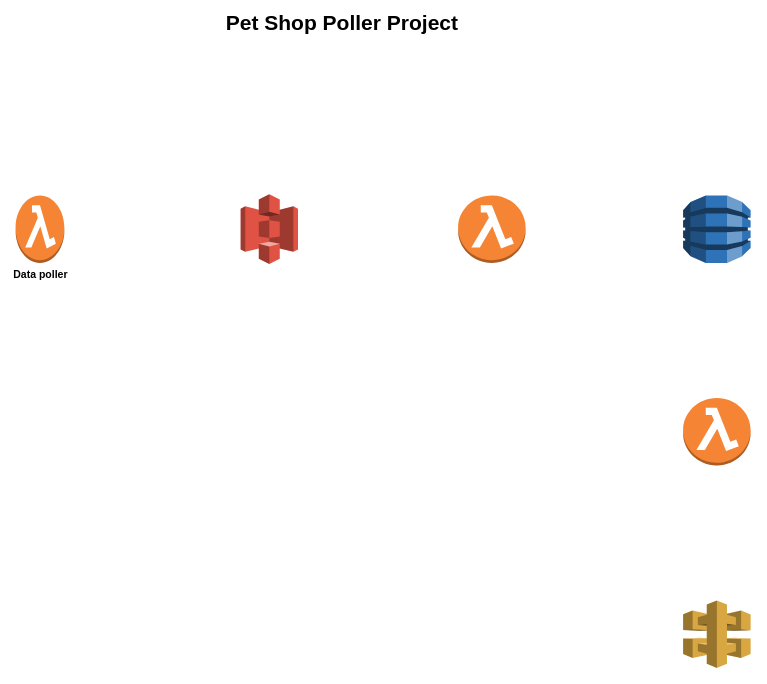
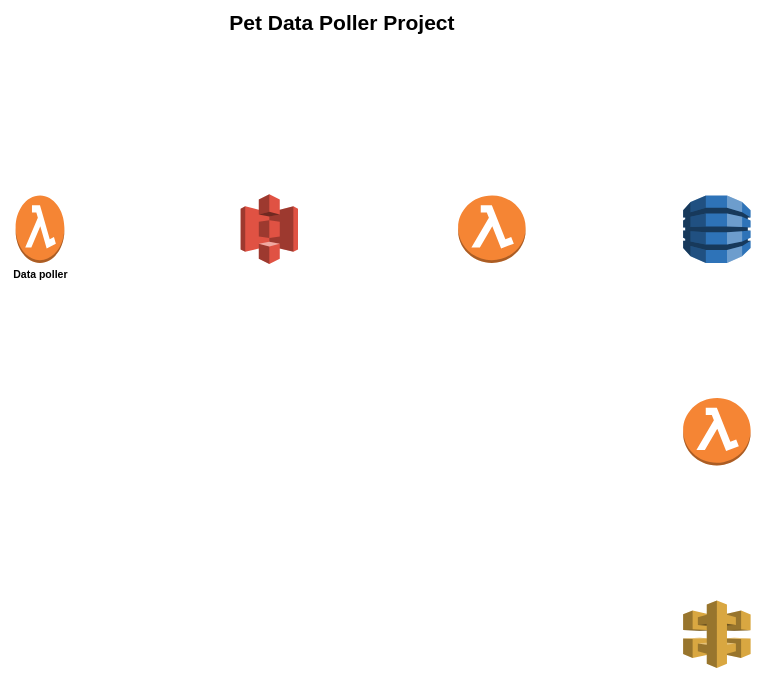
  <mxCell id="0" />
  <mxCell id="1" parent="0" />
- <mxCell id="2" value="&lt;b&gt;&lt;font style=&quot;font-size: 28px&quot;&gt;Pet Shop Poller Project&lt;/font&gt;&lt;/b&gt;" style="text;html=1;align=center;verticalAlign=middle;resizable=0;points=[];autosize=1;" vertex="1" parent="1"><mxGeometry x="290" y="20" width="330" height="20" as="geometry" /></mxCell>
+ <mxCell id="2" value="&lt;b&gt;&lt;font style=&quot;font-size: 28px&quot;&gt;Pet Data Poller Project&lt;/font&gt;&lt;/b&gt;" style="text;html=1;align=center;verticalAlign=middle;resizable=0;points=[];autosize=1;" vertex="1" parent="1"><mxGeometry x="290" y="20" width="330" height="20" as="geometry" /></mxCell>
  <mxCell id="3" value="&lt;font size=&quot;1&quot;&gt;&lt;b style=&quot;font-size: 14px&quot;&gt;Data poller&lt;/b&gt;&lt;/font&gt;" style="outlineConnect=0;dashed=0;verticalLabelPosition=bottom;verticalAlign=top;align=center;html=1;shape=mxgraph.aws3.lambda_function;fillColor=#F58534;gradientColor=none;" vertex="1" parent="1"><mxGeometry x="20" y="260" width="65" height="90" as="geometry" /></mxCell>
  <mxCell id="4" value="" style="outlineConnect=0;dashed=0;verticalLabelPosition=bottom;verticalAlign=top;align=center;html=1;shape=mxgraph.aws3.s3;fillColor=#E05243;gradientColor=none;" vertex="1" parent="1"><mxGeometry x="320" y="258.5" width="76.5" height="93" as="geometry" /></mxCell>
  <mxCell id="5" value="" style="outlineConnect=0;dashed=0;verticalLabelPosition=bottom;verticalAlign=top;align=center;html=1;shape=mxgraph.aws3.lambda_function;fillColor=#F58534;gradientColor=none;" vertex="1" parent="1"><mxGeometry x="610" y="260" width="90" height="90" as="geometry" /></mxCell>
  <mxCell id="6" value="" style="outlineConnect=0;dashed=0;verticalLabelPosition=bottom;verticalAlign=top;align=center;html=1;shape=mxgraph.aws3.dynamo_db;fillColor=#2E73B8;gradientColor=none;" vertex="1" parent="1"><mxGeometry x="910" y="260" width="90" height="90" as="geometry" /></mxCell>
  <mxCell id="7" value="" style="outlineConnect=0;dashed=0;verticalLabelPosition=bottom;verticalAlign=top;align=center;html=1;shape=mxgraph.aws3.lambda_function;fillColor=#F58534;gradientColor=none;" vertex="1" parent="1"><mxGeometry x="910" y="530" width="90" height="90" as="geometry" /></mxCell>
  <mxCell id="8" value="" style="outlineConnect=0;dashed=0;verticalLabelPosition=bottom;verticalAlign=top;align=center;html=1;shape=mxgraph.aws3.api_gateway;fillColor=#D9A741;gradientColor=none;" vertex="1" parent="1"><mxGeometry x="910" y="800" width="90" height="90" as="geometry" /></mxCell>
